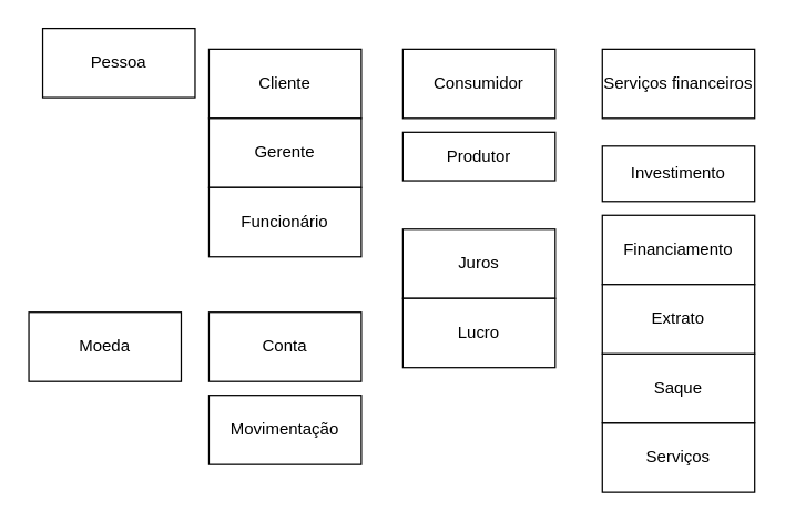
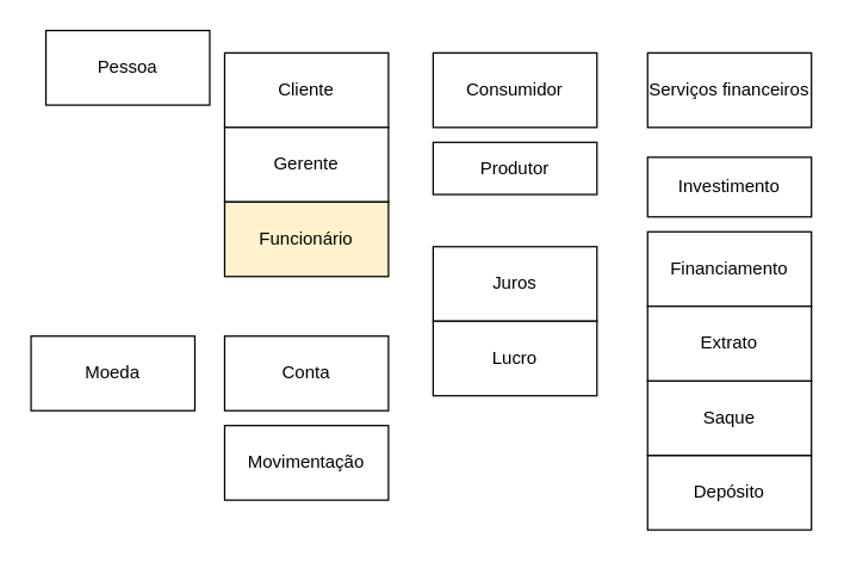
  <mxCell id="0" />
  <mxCell id="1" parent="0" />
  <mxCell id="2" value="Cliente" style="html=1;whiteSpace=wrap;" parent="1" vertex="1"><mxGeometry x="150" y="35" width="110" height="50" as="geometry" /></mxCell>
  <mxCell id="3" value="Conta" style="html=1;whiteSpace=wrap;" parent="1" vertex="1"><mxGeometry x="150" y="225" width="110" height="50" as="geometry" /></mxCell>
  <mxCell id="4" value="Pessoa" style="html=1;whiteSpace=wrap;" parent="1" vertex="1"><mxGeometry x="30" y="20" width="110" height="50" as="geometry" /></mxCell>
  <mxCell id="5" value="Moeda" style="html=1;whiteSpace=wrap;" parent="1" vertex="1"><mxGeometry y="225" width="110" height="50" as="geometry" x="20" /></mxCell>
  <mxCell id="6" value="Movimentação" style="html=1;whiteSpace=wrap;" parent="1" vertex="1"><mxGeometry x="150" y="285" width="110" height="50" as="geometry" /></mxCell>
  <mxCell id="7" value="Gerente" style="html=1;whiteSpace=wrap;" parent="1" vertex="1"><mxGeometry x="150" y="85" width="110" height="50" as="geometry" /></mxCell>
- <mxCell id="8" value="Funcionário" style="html=1;whiteSpace=wrap;" parent="1" vertex="1"><mxGeometry x="150" y="135" width="110" height="50" as="geometry" /></mxCell>
+ <mxCell id="8" value="Funcionário" style="html=1;whiteSpace=wrap;fillColor=#fff2cc;" parent="1" vertex="1"><mxGeometry x="150" y="135" width="110" height="50" as="geometry" /></mxCell>
  <mxCell id="9" value="Financiamento" style="html=1;whiteSpace=wrap;" parent="1" vertex="1"><mxGeometry x="434" y="155" width="110" height="50" as="geometry" /></mxCell>
  <mxCell id="10" value="Investimento" style="html=1;whiteSpace=wrap;" parent="1" vertex="1"><mxGeometry x="434" y="105" width="110" height="40" as="geometry" /></mxCell>
  <mxCell id="11" value="Serviços financeiros" style="html=1;whiteSpace=wrap;" parent="1" vertex="1"><mxGeometry x="434" y="35" width="110" height="50" as="geometry" /></mxCell>
  <mxCell id="12" value="Juros" style="html=1;whiteSpace=wrap;" parent="1" vertex="1"><mxGeometry x="290" y="165" width="110" height="50" as="geometry" /></mxCell>
  <mxCell id="13" value="Lucro" style="html=1;whiteSpace=wrap;" parent="1" vertex="1"><mxGeometry x="290" y="215" width="110" height="50" as="geometry" /></mxCell>
- <mxCell id="14" value="Serviços" style="html=1;whiteSpace=wrap;" parent="1" vertex="1"><mxGeometry x="434" y="305" width="110" height="50" as="geometry" /></mxCell>
+ <mxCell id="14" value="Depósito" style="html=1;whiteSpace=wrap;" parent="1" vertex="1"><mxGeometry x="434" y="305" width="110" height="50" as="geometry" /></mxCell>
  <mxCell id="15" value="Saque" style="html=1;whiteSpace=wrap;" parent="1" vertex="1"><mxGeometry x="434" y="255" width="110" height="50" as="geometry" /></mxCell>
  <mxCell id="16" value="Extrato" style="html=1;whiteSpace=wrap;" parent="1" vertex="1"><mxGeometry x="434" y="205" width="110" height="50" as="geometry" /></mxCell>
  <mxCell id="17" value="Produtor" style="html=1;whiteSpace=wrap;" parent="1" vertex="1"><mxGeometry x="290" y="95" width="110" height="35" as="geometry" /></mxCell>
  <mxCell id="18" value="Consumidor" style="html=1;whiteSpace=wrap;" parent="1" vertex="1"><mxGeometry x="290" y="35" width="110" height="50" as="geometry" /></mxCell>
